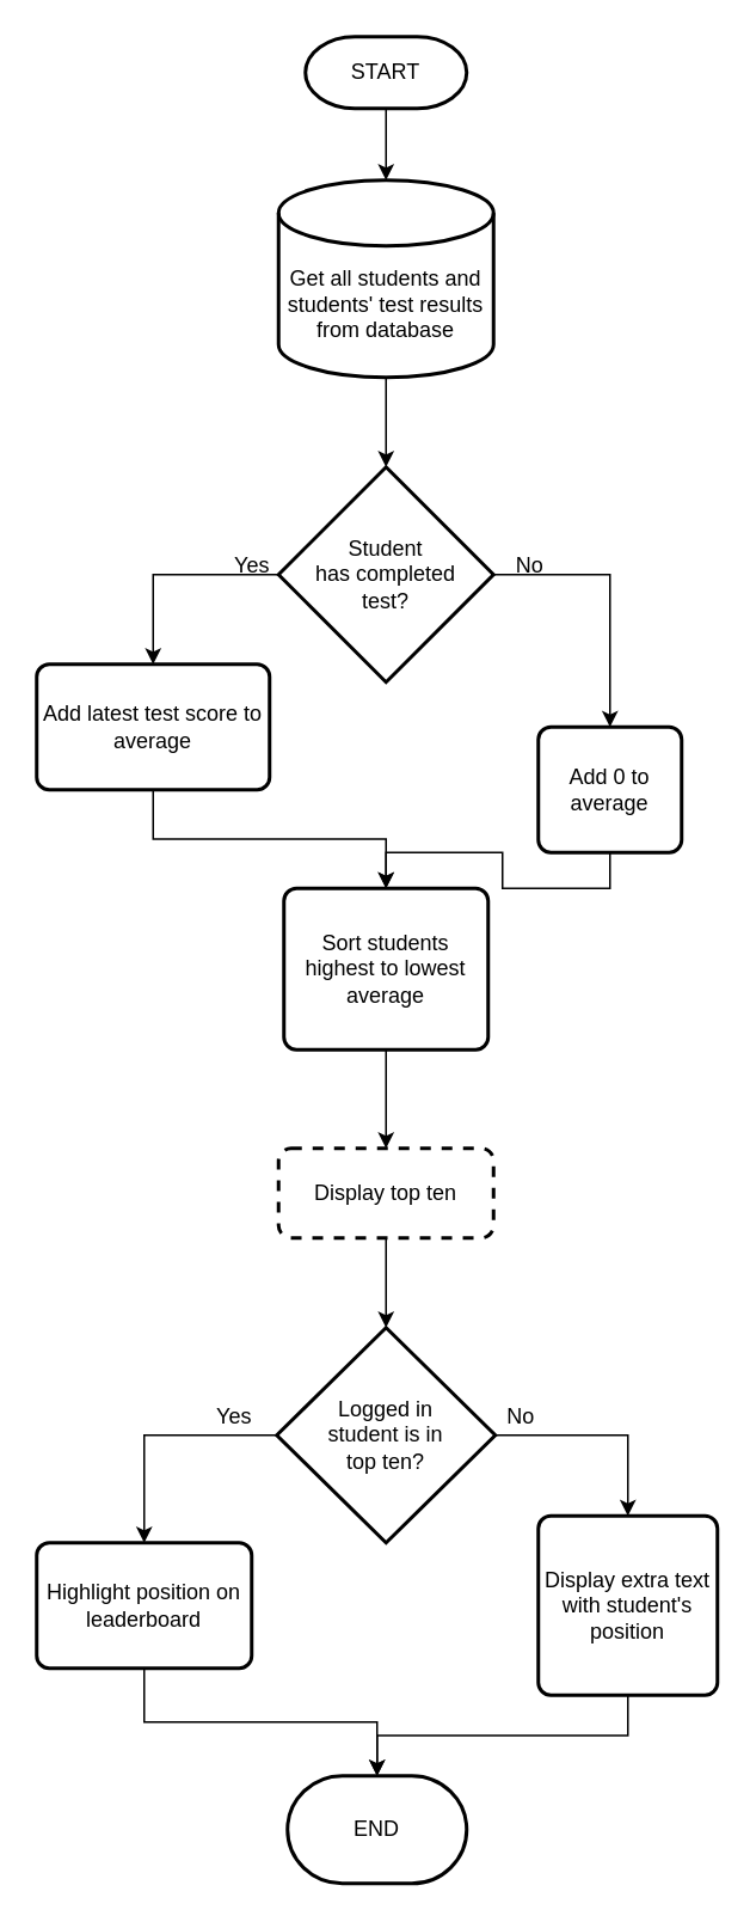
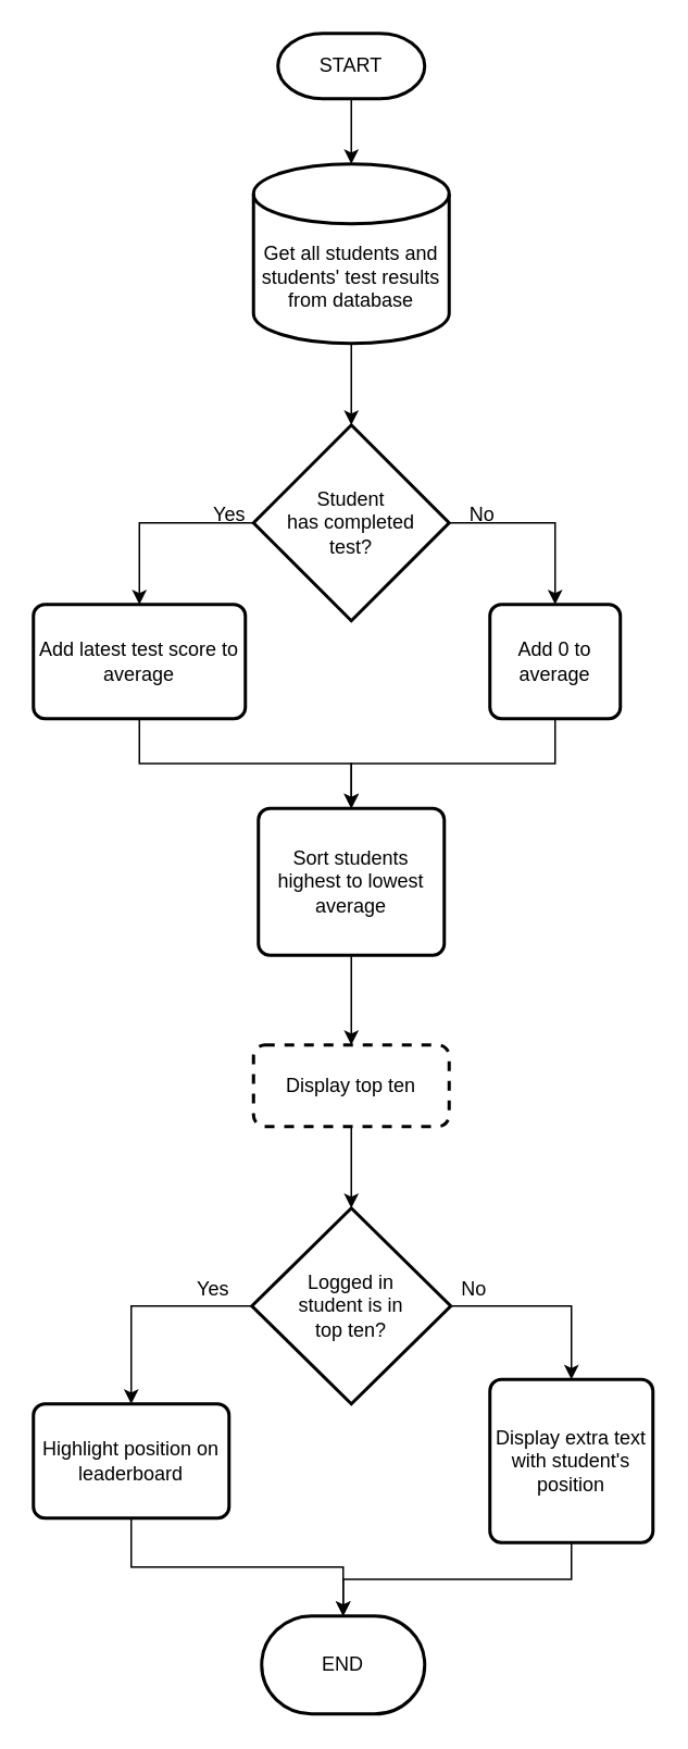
  <mxCell id="0" />
  <mxCell id="1" parent="0" />
  <mxCell id="2" style="edgeStyle=orthogonalEdgeStyle;rounded=0;orthogonalLoop=1;jettySize=auto;html=1;exitX=0.5;exitY=1;exitDx=0;exitDy=0;exitPerimeter=0;entryX=0.5;entryY=0;entryDx=0;entryDy=0;entryPerimeter=0;" edge="1" parent="1" source="3" target="7"><mxGeometry relative="1" as="geometry" /></mxCell>
  <mxCell id="3" value="START" style="strokeWidth=2;html=1;shape=mxgraph.flowchart.terminator;whiteSpace=wrap;" vertex="1" parent="1"><mxGeometry x="170" y="20" width="90" height="40" as="geometry" /></mxCell>
  <mxCell id="4" style="edgeStyle=orthogonalEdgeStyle;rounded=0;orthogonalLoop=1;jettySize=auto;html=1;exitX=0.5;exitY=1;exitDx=0;exitDy=0;" edge="1" parent="1" source="5" target="18"><mxGeometry relative="1" as="geometry" /></mxCell>
  <mxCell id="5" value="Sort students highest to lowest average" style="rounded=1;whiteSpace=wrap;html=1;absoluteArcSize=1;arcSize=14;strokeWidth=2;" vertex="1" parent="1"><mxGeometry x="158" y="495" width="114" height="90" as="geometry" /></mxCell>
  <mxCell id="6" style="edgeStyle=orthogonalEdgeStyle;rounded=0;orthogonalLoop=1;jettySize=auto;html=1;exitX=0.5;exitY=1;exitDx=0;exitDy=0;exitPerimeter=0;entryX=0.5;entryY=0;entryDx=0;entryDy=0;entryPerimeter=0;" edge="1" parent="1" source="7" target="10"><mxGeometry relative="1" as="geometry" /></mxCell>
  <mxCell id="7" value="&lt;div&gt;&lt;br&gt;&lt;/div&gt;&lt;div&gt;&lt;br&gt;&lt;/div&gt;&lt;div&gt;Get all students and students' test results from database&lt;/div&gt;" style="strokeWidth=2;html=1;shape=mxgraph.flowchart.database;whiteSpace=wrap;" vertex="1" parent="1"><mxGeometry x="155" y="100" width="120" height="110" as="geometry" /></mxCell>
  <mxCell id="8" style="edgeStyle=orthogonalEdgeStyle;rounded=0;orthogonalLoop=1;jettySize=auto;html=1;exitX=1;exitY=0.5;exitDx=0;exitDy=0;exitPerimeter=0;entryX=0.5;entryY=0;entryDx=0;entryDy=0;" edge="1" parent="1" source="10" target="14"><mxGeometry relative="1" as="geometry" /></mxCell>
  <mxCell id="9" style="edgeStyle=orthogonalEdgeStyle;rounded=0;orthogonalLoop=1;jettySize=auto;html=1;exitX=0;exitY=0.5;exitDx=0;exitDy=0;exitPerimeter=0;entryX=0.5;entryY=0;entryDx=0;entryDy=0;" edge="1" parent="1" source="10" target="12"><mxGeometry relative="1" as="geometry" /></mxCell>
  <mxCell id="10" value="&lt;div&gt;Student &lt;br&gt;&lt;/div&gt;&lt;div&gt;has completed&lt;/div&gt;&lt;div&gt;test?&lt;/div&gt;" style="strokeWidth=2;html=1;shape=mxgraph.flowchart.decision;whiteSpace=wrap;" vertex="1" parent="1"><mxGeometry x="155" y="260" width="120" height="120" as="geometry" /></mxCell>
  <mxCell id="11" style="edgeStyle=orthogonalEdgeStyle;rounded=0;orthogonalLoop=1;jettySize=auto;html=1;exitX=0.5;exitY=1;exitDx=0;exitDy=0;" edge="1" parent="1" source="12" target="5"><mxGeometry relative="1" as="geometry" /></mxCell>
  <mxCell id="12" value="Add latest test score to average" style="rounded=1;whiteSpace=wrap;html=1;absoluteArcSize=1;arcSize=14;strokeWidth=2;" vertex="1" parent="1"><mxGeometry x="20" y="370" width="130" height="70" as="geometry" /></mxCell>
  <mxCell id="13" style="edgeStyle=orthogonalEdgeStyle;rounded=0;orthogonalLoop=1;jettySize=auto;html=1;exitX=0.5;exitY=1;exitDx=0;exitDy=0;" edge="1" parent="1" source="14" target="5"><mxGeometry relative="1" as="geometry" /></mxCell>
- <mxCell id="14" value="Add 0 to average" style="rounded=1;whiteSpace=wrap;html=1;absoluteArcSize=1;arcSize=14;strokeWidth=2;" vertex="1" parent="1"><mxGeometry x="300" y="405" width="80" height="70" as="geometry" /></mxCell>
+ <mxCell id="14" value="Add 0 to average" style="rounded=1;whiteSpace=wrap;html=1;absoluteArcSize=1;arcSize=14;strokeWidth=2;" vertex="1" parent="1"><mxGeometry x="300" y="370" width="80" height="70" as="geometry" /></mxCell>
  <mxCell id="15" value="No" style="text;html=1;align=center;verticalAlign=middle;resizable=0;points=[];autosize=1;strokeColor=none;fillColor=none;" vertex="1" parent="1"><mxGeometry x="275" y="300" width="40" height="30" as="geometry" /></mxCell>
  <mxCell id="16" value="Yes" style="text;html=1;align=center;verticalAlign=middle;resizable=0;points=[];autosize=1;strokeColor=none;fillColor=none;" vertex="1" parent="1"><mxGeometry x="120" y="300" width="40" height="30" as="geometry" /></mxCell>
  <mxCell id="17" style="edgeStyle=orthogonalEdgeStyle;rounded=0;orthogonalLoop=1;jettySize=auto;html=1;exitX=0.5;exitY=1;exitDx=0;exitDy=0;entryX=0.5;entryY=0;entryDx=0;entryDy=0;entryPerimeter=0;" edge="1" parent="1" source="18" target="21"><mxGeometry relative="1" as="geometry" /></mxCell>
  <mxCell id="18" value="Display top ten" style="rounded=1;whiteSpace=wrap;html=1;absoluteArcSize=1;arcSize=14;strokeWidth=2;dashed=1;" vertex="1" parent="1"><mxGeometry x="155" y="640" width="120" height="50" as="geometry" /></mxCell>
  <mxCell id="19" style="edgeStyle=orthogonalEdgeStyle;rounded=0;orthogonalLoop=1;jettySize=auto;html=1;exitX=0;exitY=0.5;exitDx=0;exitDy=0;exitPerimeter=0;entryX=0.5;entryY=0;entryDx=0;entryDy=0;" edge="1" parent="1" source="21" target="23"><mxGeometry relative="1" as="geometry" /></mxCell>
  <mxCell id="20" style="edgeStyle=orthogonalEdgeStyle;rounded=0;orthogonalLoop=1;jettySize=auto;html=1;exitX=1;exitY=0.5;exitDx=0;exitDy=0;exitPerimeter=0;entryX=0.5;entryY=0;entryDx=0;entryDy=0;" edge="1" parent="1" source="21" target="25"><mxGeometry relative="1" as="geometry" /></mxCell>
  <mxCell id="21" value="&lt;div&gt;Logged in&lt;/div&gt;&lt;div&gt;student is in&lt;/div&gt;&lt;div&gt;top ten?&lt;/div&gt;" style="strokeWidth=2;html=1;shape=mxgraph.flowchart.decision;whiteSpace=wrap;" vertex="1" parent="1"><mxGeometry x="154" y="740" width="122" height="120" as="geometry" /></mxCell>
  <mxCell id="22" style="edgeStyle=orthogonalEdgeStyle;rounded=0;orthogonalLoop=1;jettySize=auto;html=1;exitX=0.5;exitY=1;exitDx=0;exitDy=0;" edge="1" parent="1" source="23" target="28"><mxGeometry relative="1" as="geometry" /></mxCell>
  <mxCell id="23" value="Highlight position on leaderboard" style="rounded=1;whiteSpace=wrap;html=1;absoluteArcSize=1;arcSize=14;strokeWidth=2;" vertex="1" parent="1"><mxGeometry x="20" y="860" width="120" height="70" as="geometry" /></mxCell>
  <mxCell id="24" style="edgeStyle=orthogonalEdgeStyle;rounded=0;orthogonalLoop=1;jettySize=auto;html=1;exitX=0.5;exitY=1;exitDx=0;exitDy=0;" edge="1" parent="1" source="25" target="28"><mxGeometry relative="1" as="geometry" /></mxCell>
  <mxCell id="25" value="Display extra text with student's position" style="rounded=1;whiteSpace=wrap;html=1;absoluteArcSize=1;arcSize=14;strokeWidth=2;" vertex="1" parent="1"><mxGeometry x="300" y="845" width="100" height="100" as="geometry" /></mxCell>
  <mxCell id="26" value="No" style="text;html=1;align=center;verticalAlign=middle;resizable=0;points=[];autosize=1;strokeColor=none;fillColor=none;" vertex="1" parent="1"><mxGeometry x="270" y="775" width="40" height="30" as="geometry" /></mxCell>
  <mxCell id="27" value="Yes" style="text;html=1;align=center;verticalAlign=middle;resizable=0;points=[];autosize=1;strokeColor=none;fillColor=none;" vertex="1" parent="1"><mxGeometry x="110" y="775" width="40" height="30" as="geometry" /></mxCell>
  <mxCell id="28" value="END" style="strokeWidth=2;html=1;shape=mxgraph.flowchart.terminator;whiteSpace=wrap;" vertex="1" parent="1"><mxGeometry x="160" y="990" width="100" height="60" as="geometry" /></mxCell>
